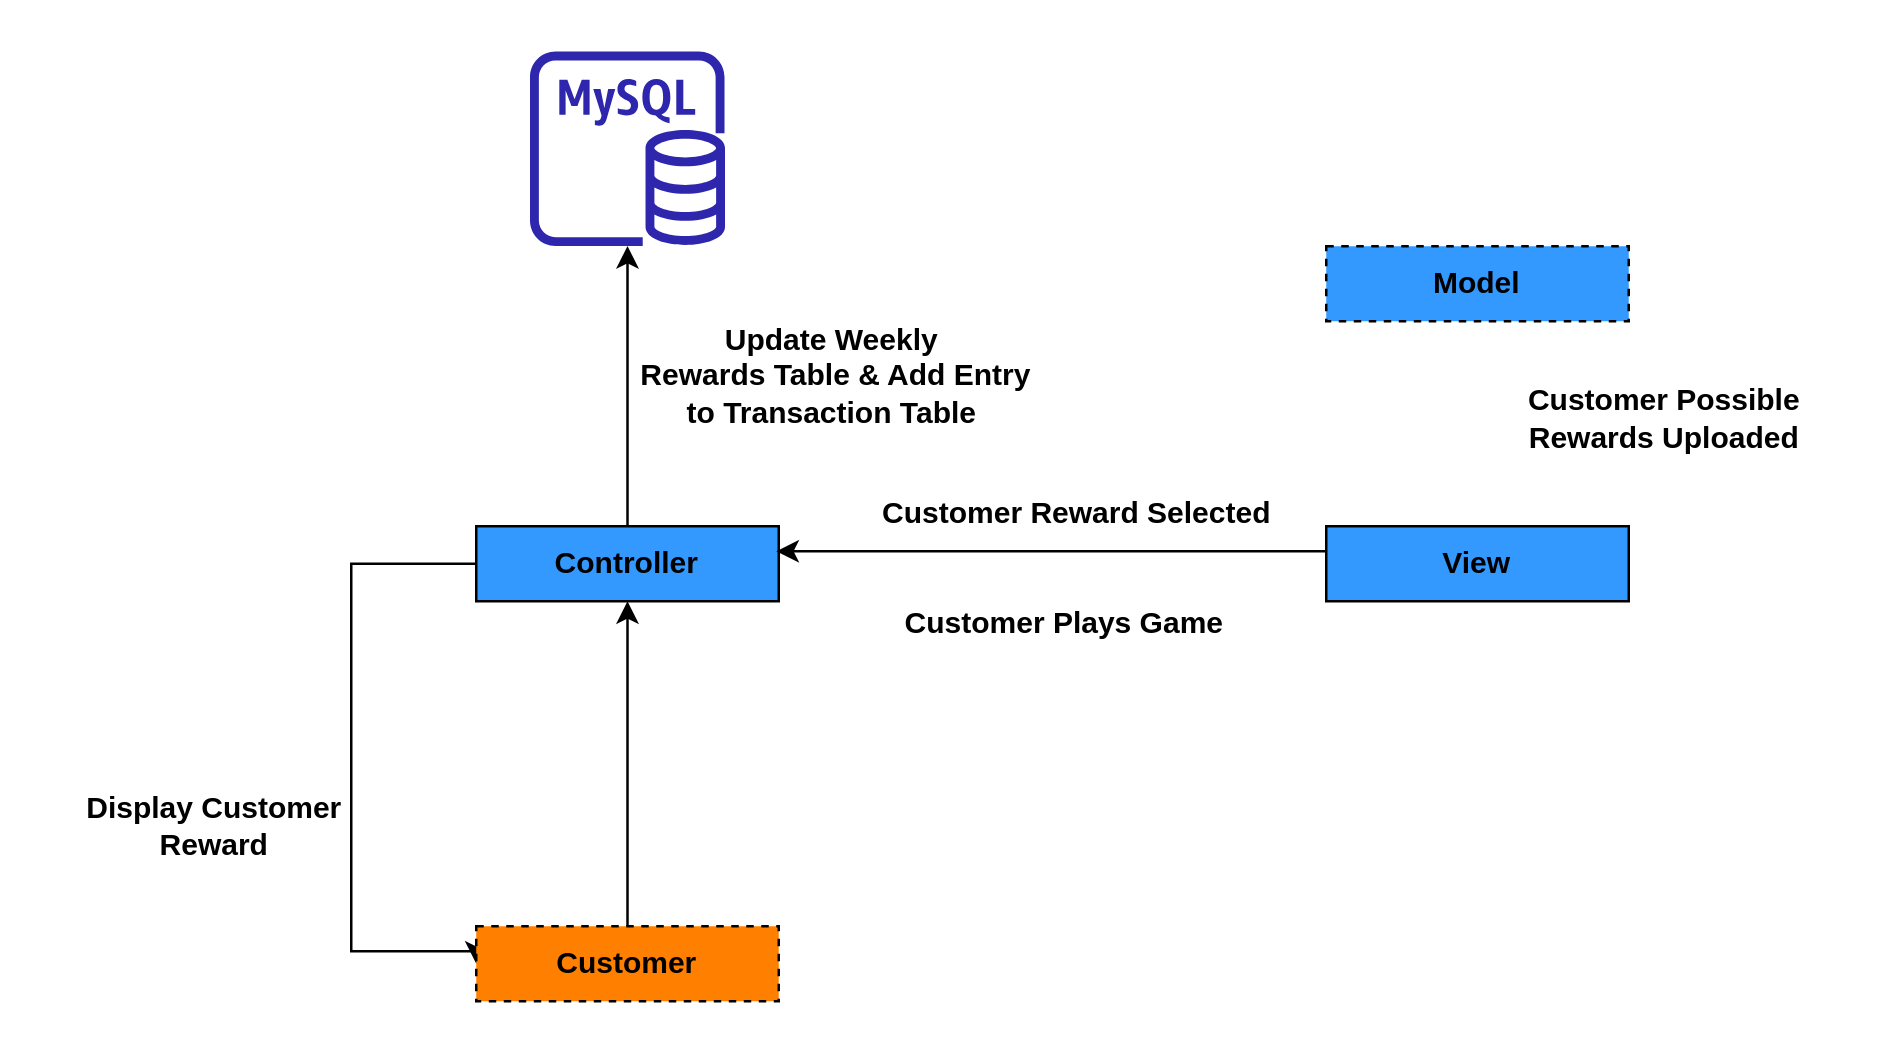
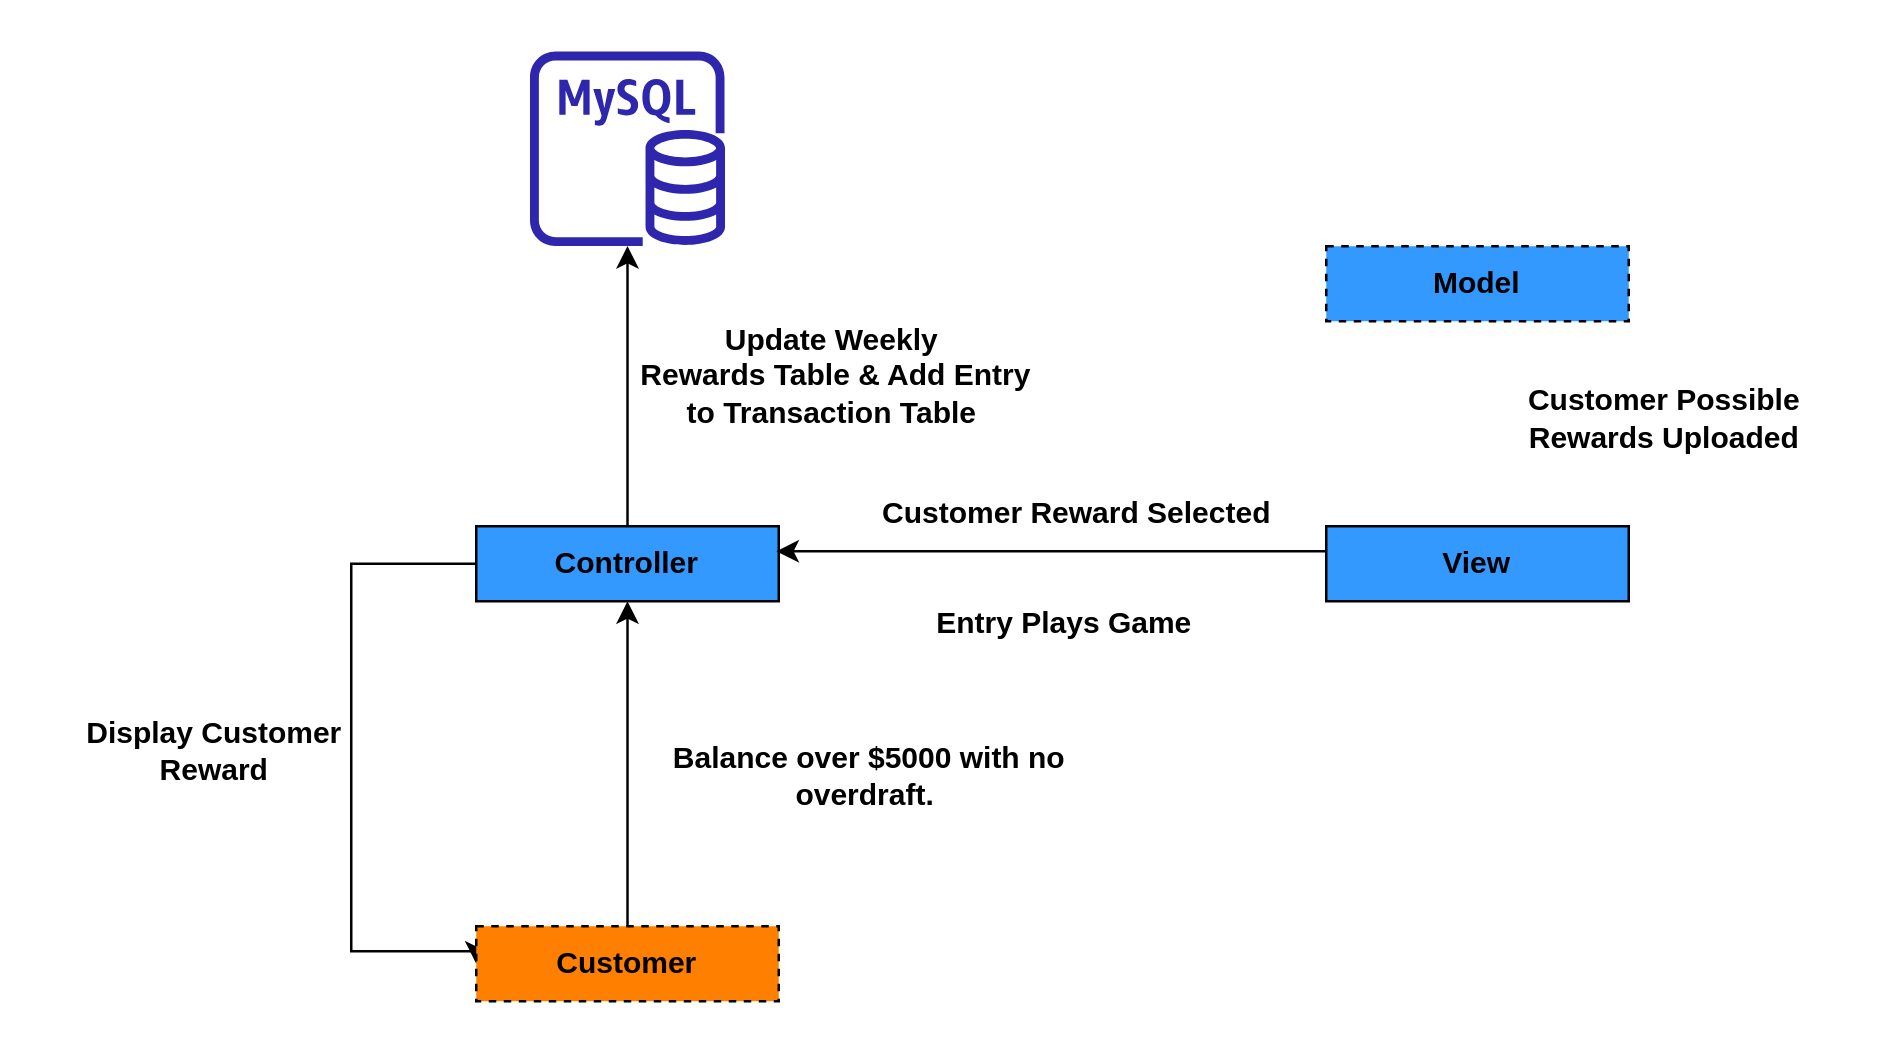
  <mxCell id="0" />
  <mxCell id="1" parent="0" />
  <mxCell id="2" value="" style="sketch=0;outlineConnect=0;fontColor=#232F3E;gradientColor=none;fillColor=#2E27AD;strokeColor=none;dashed=0;verticalLabelPosition=bottom;verticalAlign=top;align=center;html=1;fontSize=12;fontStyle=0;aspect=fixed;pointerEvents=1;shape=mxgraph.aws4.rds_mysql_instance;" vertex="1" parent="1"><mxGeometry x="211.5" y="20" width="78" height="78" as="geometry" /></mxCell>
  <mxCell id="3" style="edgeStyle=orthogonalEdgeStyle;rounded=0;orthogonalLoop=1;jettySize=auto;html=1;" edge="1" parent="1" source="5" target="2"><mxGeometry relative="1" as="geometry" /></mxCell>
  <mxCell id="4" style="edgeStyle=orthogonalEdgeStyle;rounded=0;orthogonalLoop=1;jettySize=auto;html=1;exitX=0;exitY=0.5;exitDx=0;exitDy=0;entryX=0;entryY=0.5;entryDx=0;entryDy=0;" edge="1" parent="1" source="5" target="9"><mxGeometry relative="1" as="geometry"><mxPoint x="120" y="340" as="targetPoint" /><Array as="points"><mxPoint x="140" y="225" /><mxPoint x="140" y="380" /><mxPoint x="190" y="380" /></Array></mxGeometry></mxCell>
  <mxCell id="5" value="&lt;b&gt;Controller&lt;/b&gt;" style="rounded=0;whiteSpace=wrap;html=1;fillColor=#3399FF;strokeColor=#000000;strokeWidth=1;" vertex="1" parent="1"><mxGeometry x="190" y="210" width="121" height="30" as="geometry" /></mxCell>
  <mxCell id="6" style="edgeStyle=orthogonalEdgeStyle;rounded=0;orthogonalLoop=1;jettySize=auto;html=1;" edge="1" parent="1" source="7"><mxGeometry relative="1" as="geometry"><mxPoint x="310" y="220" as="targetPoint" /><Array as="points"><mxPoint x="460" y="220" /></Array></mxGeometry></mxCell>
  <mxCell id="7" value="&lt;b&gt;View&lt;/b&gt;" style="rounded=0;whiteSpace=wrap;html=1;fillColor=#3399FF;strokeColor=#000000;strokeWidth=1;" vertex="1" parent="1"><mxGeometry x="530" y="210" width="121" height="30" as="geometry" /></mxCell>
  <mxCell id="8" style="edgeStyle=orthogonalEdgeStyle;rounded=0;orthogonalLoop=1;jettySize=auto;html=1;exitX=0.5;exitY=0;exitDx=0;exitDy=0;entryX=0.5;entryY=1;entryDx=0;entryDy=0;" edge="1" parent="1" source="9" target="5"><mxGeometry relative="1" as="geometry" /></mxCell>
  <mxCell id="9" value="&lt;b&gt;Customer&lt;/b&gt;" style="rounded=0;whiteSpace=wrap;html=1;fillColor=#FF8000;strokeColor=#000000;strokeWidth=1;dashed=1;" vertex="1" parent="1"><mxGeometry x="190" y="370" width="121" height="30" as="geometry" /></mxCell>
  <mxCell id="10" value="&lt;b&gt;Update Weekly&lt;br&gt;&amp;nbsp;Rewards Table &amp;amp; Add Entry &lt;br&gt;to Transaction Table&lt;/b&gt;" style="text;html=1;align=center;verticalAlign=middle;resizable=0;points=[];autosize=1;strokeColor=none;fillColor=none;" vertex="1" parent="1"><mxGeometry x="241.5" y="120" width="180" height="60" as="geometry" /></mxCell>
- <mxCell id="12" value="&lt;b&gt;Customer Plays Game&lt;/b&gt;" style="text;html=1;align=center;verticalAlign=middle;resizable=0;points=[];autosize=1;strokeColor=none;fillColor=none;" vertex="1" parent="1"><mxGeometry x="350" y="234" width="150" height="30" as="geometry" /></mxCell>
+ <mxCell id="11" value="&lt;b&gt;Balance over $5000 with no &lt;br&gt;overdraft.&amp;nbsp;&lt;/b&gt;" style="text;html=1;align=center;verticalAlign=middle;resizable=0;points=[];autosize=1;strokeColor=none;fillColor=none;" vertex="1" parent="1"><mxGeometry x="256.5" y="290" width="180" height="40" as="geometry" /></mxCell>
+ <mxCell id="12" value="&lt;b&gt;Entry Plays Game&lt;/b&gt;" style="text;html=1;align=center;verticalAlign=middle;resizable=0;points=[];autosize=1;strokeColor=none;fillColor=none;" vertex="1" parent="1"><mxGeometry x="350" y="234" width="150" height="30" as="geometry" /></mxCell>
  <mxCell id="13" value="&lt;b&gt;Model&lt;/b&gt;" style="rounded=0;whiteSpace=wrap;html=1;fillColor=#3399FF;strokeColor=#000000;strokeWidth=1;dashed=1;" vertex="1" parent="1"><mxGeometry x="530" y="98" width="121" height="30" as="geometry" /></mxCell>
  <mxCell id="14" value="&lt;b&gt;Customer Possible &lt;br&gt;Rewards Uploaded&lt;/b&gt;" style="text;html=1;align=center;verticalAlign=middle;resizable=0;points=[];autosize=1;strokeColor=none;fillColor=none;" vertex="1" parent="1"><mxGeometry x="600" y="147" width="130" height="40" as="geometry" /></mxCell>
  <mxCell id="15" value="&lt;b&gt;Customer Reward Selected&lt;/b&gt;" style="text;html=1;align=center;verticalAlign=middle;resizable=0;points=[];autosize=1;strokeColor=none;fillColor=none;" vertex="1" parent="1"><mxGeometry x="340" y="190" width="180" height="30" as="geometry" /></mxCell>
- <mxCell id="16" value="&lt;b&gt;Display Customer &lt;br&gt;Reward&lt;/b&gt;" style="text;html=1;align=center;verticalAlign=middle;resizable=0;points=[];autosize=1;strokeColor=none;fillColor=none;" vertex="1" parent="1"><mxGeometry x="20" y="310" width="130" height="40" as="geometry" /></mxCell>
+ <mxCell id="16" value="&lt;b&gt;Display Customer &lt;br&gt;Reward&lt;/b&gt;" style="text;html=1;align=center;verticalAlign=middle;resizable=0;points=[];autosize=1;strokeColor=none;fillColor=none;" vertex="1" parent="1"><mxGeometry x="20" y="280" width="130" height="40" as="geometry" /></mxCell>
